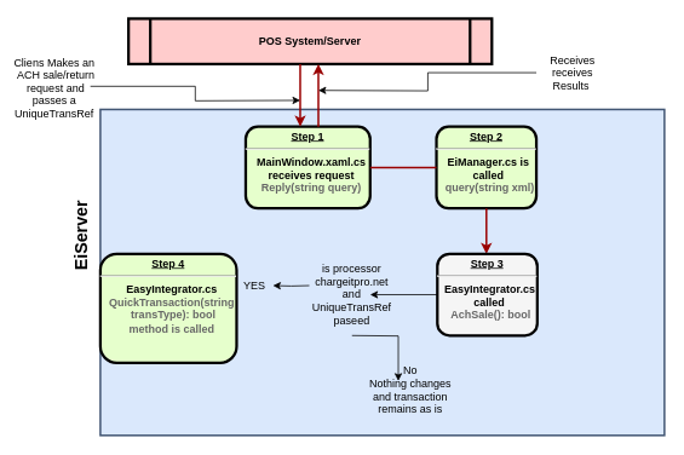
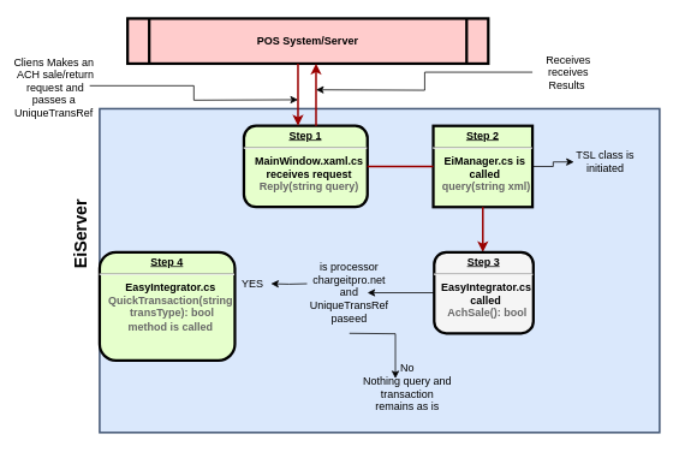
  <mxCell id="0" />
  <mxCell id="1" parent="0" />
  <mxCell id="2" value="" style="rounded=0;whiteSpace=wrap;html=1;fillColor=#dae8fc;strokeColor=#415573;strokeWidth=2;" vertex="1" parent="1"><mxGeometry x="110" y="120" width="621" height="359" as="geometry" /></mxCell>
  <mxCell id="3" value="POS System/Server" style="shape=process;whiteSpace=wrap;align=center;verticalAlign=middle;size=0.06;fontStyle=1;strokeWidth=3;fillColor=#FFCCCC" parent="1" vertex="1"><mxGeometry x="141" y="20" width="400" height="50" as="geometry" /></mxCell>
- <mxCell id="5" value="&lt;p style=&quot;margin: 0px ; margin-top: 4px ; text-align: center ; text-decoration: underline&quot;&gt;&lt;strong&gt;Step 2&lt;/strong&gt;&lt;/p&gt;&lt;hr&gt;&lt;p style=&quot;margin: 0px ; margin-left: 8px&quot;&gt;EiManager.cs is&amp;nbsp;&lt;/p&gt;&lt;p style=&quot;margin: 0px ; margin-left: 8px&quot;&gt;called&amp;nbsp;&lt;/p&gt;&lt;p style=&quot;margin: 0px ; margin-left: 8px&quot;&gt;&lt;font color=&quot;#666666&quot;&gt;query(string xml)&lt;/font&gt;&lt;/p&gt;" style="verticalAlign=middle;align=center;overflow=fill;fontSize=12;fontFamily=Helvetica;html=1;rounded=1;fontStyle=1;strokeWidth=3;fillColor=#E6FFCC" parent="1" vertex="1"><mxGeometry x="480" y="139" width="110" height="90" as="geometry" /></mxCell>
+ <mxCell id="4" style="edgeStyle=orthogonalEdgeStyle;rounded=0;orthogonalLoop=1;jettySize=auto;html=1;exitX=1;exitY=0.5;exitDx=0;exitDy=0;entryX=0;entryY=0.5;entryDx=0;entryDy=0;" edge="1" parent="1" source="5" target="14"><mxGeometry relative="1" as="geometry"><Array as="points"><mxPoint x="613" y="184" /><mxPoint x="613" y="179" /></Array></mxGeometry></mxCell>
+ <mxCell id="5" value="&lt;p style=&quot;margin: 0px ; margin-top: 4px ; text-align: center ; text-decoration: underline&quot;&gt;&lt;strong&gt;Step 2&lt;/strong&gt;&lt;/p&gt;&lt;hr&gt;&lt;p style=&quot;margin: 0px ; margin-left: 8px&quot;&gt;EiManager.cs is&amp;nbsp;&lt;/p&gt;&lt;p style=&quot;margin: 0px ; margin-left: 8px&quot;&gt;called&amp;nbsp;&lt;/p&gt;&lt;p style=&quot;margin: 0px ; margin-left: 8px&quot;&gt;&lt;font color=&quot;#666666&quot;&gt;query(string xml)&lt;/font&gt;&lt;/p&gt;" style="verticalAlign=middle;align=center;overflow=fill;fontSize=12;fontFamily=Helvetica;html=1;fontStyle=1;strokeWidth=3;fillColor=#E6FFCC;rounded=0;" parent="1" vertex="1"><mxGeometry x="480" y="139" width="110" height="90" as="geometry" /></mxCell>
  <mxCell id="6" value="&lt;p style=&quot;margin: 0px ; margin-top: 4px ; text-align: center ; text-decoration: underline&quot;&gt;&lt;strong&gt;Step 1&lt;/strong&gt;&lt;/p&gt;&lt;hr&gt;&lt;p style=&quot;margin: 0px ; margin-left: 8px&quot;&gt;MainWindow.xaml.cs&lt;/p&gt;&lt;p style=&quot;margin: 0px ; margin-left: 8px&quot;&gt;receives request&lt;/p&gt;&lt;p style=&quot;margin: 0px ; margin-left: 8px&quot;&gt;&lt;font color=&quot;#666666&quot;&gt;Reply(string query)&lt;/font&gt;&lt;/p&gt;" style="verticalAlign=middle;align=center;overflow=fill;fontSize=12;fontFamily=Helvetica;html=1;rounded=1;fontStyle=1;strokeWidth=3;fillColor=#E6FFCC" parent="1" vertex="1"><mxGeometry x="270" y="139" width="137" height="90" as="geometry" /></mxCell>
  <mxCell id="7" value="" style="endArrow=none;noEdgeStyle=1;strokeColor=#990000;strokeWidth=2" parent="1" source="5" target="6" edge="1"><mxGeometry relative="1" as="geometry"><mxPoint x="145.008" y="110" as="sourcePoint" /><mxPoint x="340.328" y="279" as="targetPoint" /></mxGeometry></mxCell>
  <mxCell id="8" value="" style="edgeStyle=elbowEdgeStyle;elbow=horizontal;strokeColor=#990000;strokeWidth=2;exitX=0.5;exitY=1;exitDx=0;exitDy=0;" parent="1" source="5" target="16" edge="1"><mxGeometry width="100" height="100" relative="1" as="geometry"><mxPoint x="535" y="279" as="sourcePoint" /><mxPoint x="530" y="279" as="targetPoint" /><Array as="points" /></mxGeometry></mxCell>
  <mxCell id="9" value="" style="edgeStyle=elbowEdgeStyle;elbow=horizontal;strokeColor=#990000;strokeWidth=2" parent="1" source="3" target="6" edge="1"><mxGeometry width="100" height="100" relative="1" as="geometry"><mxPoint x="-10" y="129" as="sourcePoint" /><mxPoint x="90" y="29" as="targetPoint" /><Array as="points"><mxPoint x="330" y="99" /></Array></mxGeometry></mxCell>
  <mxCell id="10" value="" style="edgeStyle=elbowEdgeStyle;elbow=horizontal;strokeColor=#990000;strokeWidth=2" parent="1" source="6" target="3" edge="1"><mxGeometry width="100" height="100" relative="1" as="geometry"><mxPoint x="0" y="139" as="sourcePoint" /><mxPoint x="100" y="39" as="targetPoint" /><Array as="points"><mxPoint x="350" y="99" /></Array></mxGeometry></mxCell>
  <mxCell id="11" style="edgeStyle=orthogonalEdgeStyle;rounded=0;orthogonalLoop=1;jettySize=auto;html=1;exitX=1;exitY=0.5;exitDx=0;exitDy=0;" edge="1" parent="1" source="12"><mxGeometry relative="1" as="geometry"><mxPoint x="330" y="110" as="targetPoint" /></mxGeometry></mxCell>
  <mxCell id="12" value="Cliens Makes an&#10; ACH sale/return&#10; request and &#10;passes a &#10;UniqueTransRef&#10;" style="text;spacingTop=-5;align=center" parent="1" vertex="1"><mxGeometry x="20" y="60" width="79" height="69" as="geometry" /></mxCell>
  <mxCell id="13" value="&lt;b&gt;&lt;font style=&quot;font-size: 19px&quot;&gt;EiServer&lt;/font&gt;&lt;/b&gt;" style="text;html=1;strokeColor=none;fillColor=none;align=center;verticalAlign=middle;whiteSpace=wrap;rounded=0;rotation=-90;" vertex="1" parent="1"><mxGeometry x="70" y="249" width="40" height="20" as="geometry" /></mxCell>
+ <mxCell id="14" value="TSL class is initiated" style="text;html=1;strokeColor=none;fillColor=none;align=center;verticalAlign=middle;whiteSpace=wrap;rounded=0;" vertex="1" parent="1"><mxGeometry x="636" y="159" width="70" height="40" as="geometry" /></mxCell>
  <mxCell id="15" style="edgeStyle=orthogonalEdgeStyle;rounded=0;orthogonalLoop=1;jettySize=auto;html=1;exitX=0;exitY=0.5;exitDx=0;exitDy=0;" edge="1" parent="1" source="16" target="19"><mxGeometry relative="1" as="geometry" /></mxCell>
  <mxCell id="16" value="&lt;p style=&quot;margin: 0px ; margin-top: 4px ; text-align: center ; text-decoration: underline&quot;&gt;&lt;strong&gt;Step 3&lt;/strong&gt;&lt;/p&gt;&lt;hr&gt;&lt;p style=&quot;margin: 0px ; margin-left: 8px&quot;&gt;EasyIntegrator.cs is&amp;nbsp;&lt;/p&gt;&lt;p style=&quot;margin: 0px ; margin-left: 8px&quot;&gt;called&amp;nbsp;&lt;/p&gt;&lt;p style=&quot;margin: 0px ; margin-left: 8px&quot;&gt;&lt;font color=&quot;#666666&quot;&gt;AchSale(): bool&lt;/font&gt;&lt;/p&gt;" style="verticalAlign=middle;align=center;overflow=fill;fontSize=12;fontFamily=Helvetica;html=1;rounded=1;fontStyle=1;strokeWidth=3;fillColor=#f5f5f5;" vertex="1" parent="1"><mxGeometry x="481" y="279" width="110" height="90" as="geometry" /></mxCell>
  <mxCell id="17" value="" style="edgeStyle=orthogonalEdgeStyle;rounded=0;orthogonalLoop=1;jettySize=auto;html=1;entryX=0.369;entryY=0;entryDx=0;entryDy=0;entryPerimeter=0;" edge="1" parent="1" target="21"><mxGeometry relative="1" as="geometry"><mxPoint x="387" y="369" as="sourcePoint" /></mxGeometry></mxCell>
  <mxCell id="18" value="" style="edgeStyle=orthogonalEdgeStyle;rounded=0;orthogonalLoop=1;jettySize=auto;html=1;" edge="1" parent="1" target="20"><mxGeometry relative="1" as="geometry"><mxPoint x="340" y="314" as="sourcePoint" /></mxGeometry></mxCell>
  <mxCell id="19" value="is processor chargeitpro.net and UniqueTransRef paseed" style="text;html=1;strokeColor=none;fillColor=none;align=center;verticalAlign=middle;whiteSpace=wrap;rounded=0;" vertex="1" parent="1"><mxGeometry x="367" y="314" width="40" height="20" as="geometry" /></mxCell>
  <mxCell id="20" value="YES" style="text;html=1;strokeColor=none;fillColor=none;align=center;verticalAlign=middle;whiteSpace=wrap;rounded=0;" vertex="1" parent="1"><mxGeometry x="260" y="304" width="40" height="20" as="geometry" /></mxCell>
- <mxCell id="21" value="No&lt;br&gt;Nothing changes and transaction remains as is" style="text;html=1;strokeColor=none;fillColor=none;align=center;verticalAlign=middle;whiteSpace=wrap;rounded=0;" vertex="1" parent="1"><mxGeometry x="400" y="419" width="103" height="20" as="geometry" /></mxCell>
+ <mxCell id="21" value="No&lt;br&gt;Nothing query and transaction remains as is" style="text;html=1;strokeColor=none;fillColor=none;align=center;verticalAlign=middle;whiteSpace=wrap;rounded=0;" vertex="1" parent="1"><mxGeometry x="400" y="419" width="103" height="20" as="geometry" /></mxCell>
  <mxCell id="22" style="edgeStyle=orthogonalEdgeStyle;rounded=0;orthogonalLoop=1;jettySize=auto;html=1;" edge="1" parent="1" source="23"><mxGeometry relative="1" as="geometry"><mxPoint x="350" y="99" as="targetPoint" /></mxGeometry></mxCell>
  <mxCell id="23" value="Receives receives Results&amp;nbsp;" style="text;html=1;strokeColor=none;fillColor=none;align=center;verticalAlign=middle;whiteSpace=wrap;rounded=0;" vertex="1" parent="1"><mxGeometry x="590" y="45" width="80" height="69" as="geometry" /></mxCell>
  <mxCell id="24" value="&lt;p style=&quot;margin: 0px ; margin-top: 4px ; text-align: center ; text-decoration: underline&quot;&gt;&lt;strong&gt;Step 4&lt;/strong&gt;&lt;/p&gt;&lt;hr&gt;&lt;p style=&quot;margin: 0px ; margin-left: 8px&quot;&gt;EasyIntegrator.cs&lt;/p&gt;&lt;p style=&quot;margin: 0px ; margin-left: 8px&quot;&gt;&lt;font color=&quot;#666666&quot;&gt;QuickTransaction(string&lt;/font&gt;&lt;/p&gt;&lt;p style=&quot;margin: 0px ; margin-left: 8px&quot;&gt;&lt;font color=&quot;#666666&quot;&gt;&amp;nbsp;transType): bool&lt;/font&gt;&lt;/p&gt;&lt;p style=&quot;margin: 0px ; margin-left: 8px&quot;&gt;&lt;font color=&quot;#666666&quot;&gt;method is called&lt;/font&gt;&lt;/p&gt;" style="verticalAlign=middle;align=center;overflow=fill;fontSize=12;fontFamily=Helvetica;html=1;rounded=1;fontStyle=1;strokeWidth=3;fillColor=#E6FFCC" vertex="1" parent="1"><mxGeometry x="110" y="279" width="150" height="120" as="geometry" /></mxCell>
